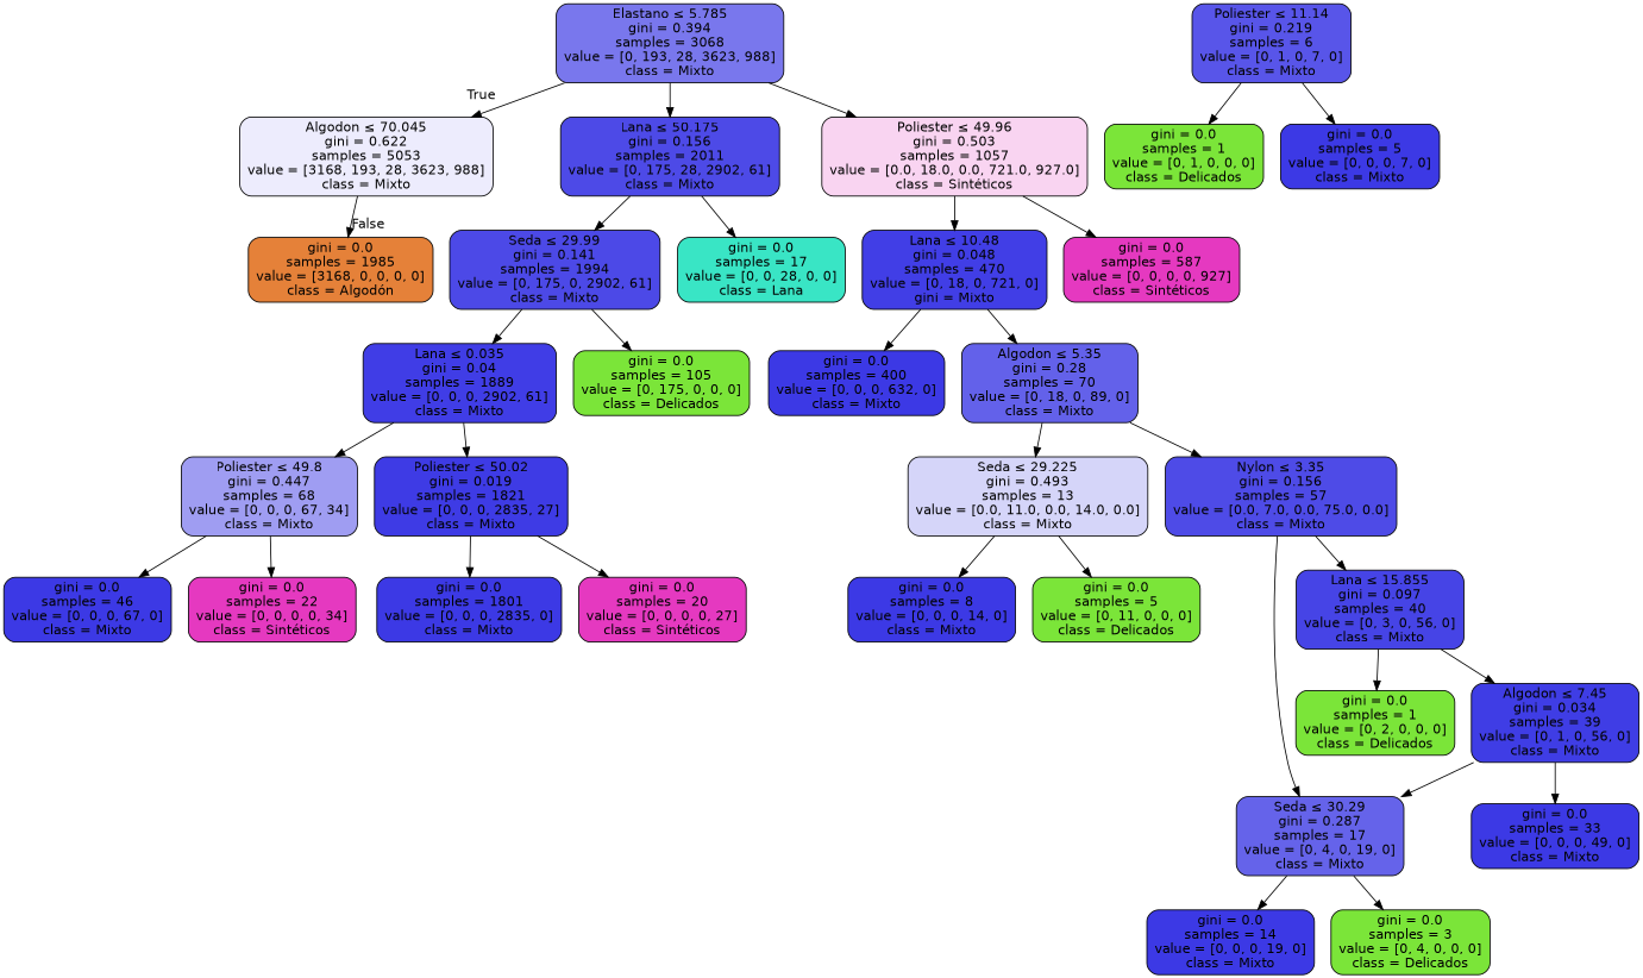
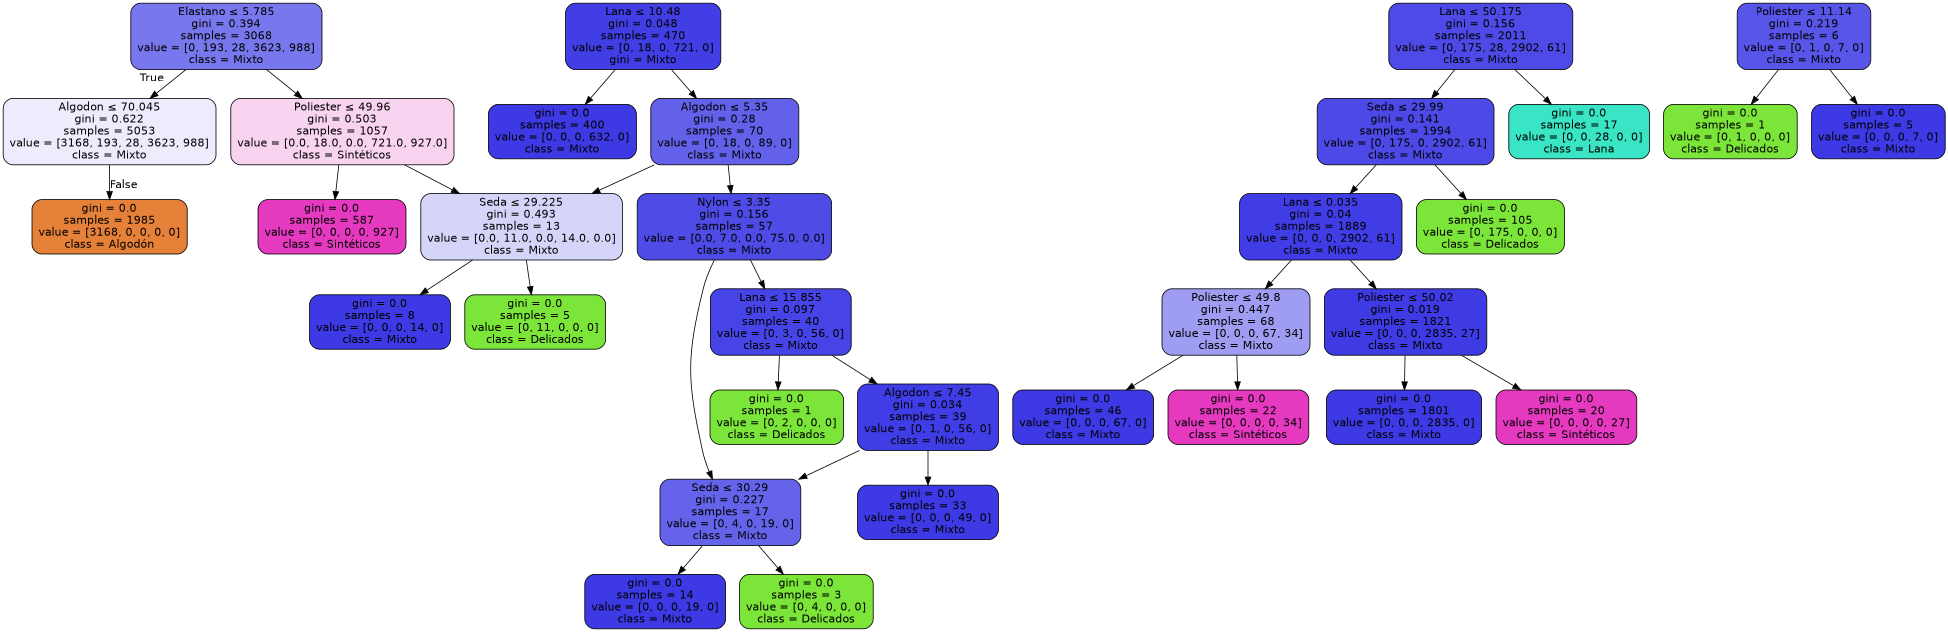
  digraph {
    node [color=black fillcolor="#3c39e5" fontname=helvetica shape=box style="filled, rounded"]
    edge [fontname=helvetica]
    n1 [fillcolor="#edecfd" label=<Algodon &le; 70.045<br/>gini = 0.622<br/>samples = 5053<br/>value = [3168, 193, 28, 3623, 988]<br/>class = Mixto>]
    n2 [fillcolor="#e58139" label=<gini = 0.0<br/>samples = 1985<br/>value = [3168, 0, 0, 0, 0]<br/>class = Algodón>]
    n3 [fillcolor="#7977ed" label=<Elastano &le; 5.785<br/>gini = 0.394<br/>samples = 3068<br/>value = [0, 193, 28, 3623, 988]<br/>class = Mixto>]
    n4 [fillcolor="#4d4ae7" label=<Lana &le; 50.175<br/>gini = 0.156<br/>samples = 2011<br/>value = [0, 175, 28, 2902, 61]<br/>class = Mixto>]
    n5 [fillcolor="#f9d4f1" label=<Poliester &le; 49.96<br/>gini = 0.503<br/>samples = 1057<br/>value = [0.0, 18.0, 0.0, 721.0, 927.0]<br/>class = Sintéticos>]
    n6 [fillcolor="#4c49e7" label=<Seda &le; 29.99<br/>gini = 0.141<br/>samples = 1994<br/>value = [0, 175, 0, 2902, 61]<br/>class = Mixto>]
    n7 [fillcolor="#39e5c5" label=<gini = 0.0<br/>samples = 17<br/>value = [0, 0, 28, 0, 0]<br/>class = Lana>]
    n8 [fillcolor="#413ee6" label=<Lana &le; 10.48<br/>gini = 0.048<br/>samples = 470<br/>value = [0, 18, 0, 721, 0]<br/>gini = Mixto>]
    n9 [fillcolor="#e539c0" label=<gini = 0.0<br/>samples = 587<br/>value = [0, 0, 0, 0, 927]<br/>class = Sintéticos>]
    n10 [fillcolor="#403de6" label=<Lana &le; 0.035<br/>gini = 0.04<br/>samples = 1889<br/>value = [0, 0, 0, 2902, 61]<br/>class = Mixto>]
    n11 [fillcolor="#7be539" label=<gini = 0.0<br/>samples = 105<br/>value = [0, 175, 0, 0, 0]<br/>class = Delicados>]
    n12 [fillcolor="#9f9df2" label=<Poliester &le; 49.8<br/>gini = 0.447<br/>samples = 68<br/>value = [0, 0, 0, 67, 34]<br/>class = Mixto>]
    n13 [fillcolor="#3e3be5" label=<Poliester &le; 50.02<br/>gini = 0.019<br/>samples = 1821<br/>value = [0, 0, 0, 2835, 27]<br/>class = Mixto>]
    n14 [label=<gini = 0.0<br/>samples = 46<br/>value = [0, 0, 0, 67, 0]<br/>class = Mixto>]
    n15 [fillcolor="#e539c0" label=<gini = 0.0<br/>samples = 22<br/>value = [0, 0, 0, 0, 34]<br/>class = Sintéticos>]
    n16 [label=<gini = 0.0<br/>samples = 1801<br/>value = [0, 0, 0, 2835, 0]<br/>class = Mixto>]
    n17 [fillcolor="#e539c0" label=<gini = 0.0<br/>samples = 20<br/>value = [0, 0, 0, 0, 27]<br/>class = Sintéticos>]
    n18 [label=<gini = 0.0<br/>samples = 400<br/>value = [0, 0, 0, 632, 0]<br/>class = Mixto>]
    n19 [fillcolor="#6361ea" label=<Algodon &le; 5.35<br/>gini = 0.28<br/>samples = 70<br/>value = [0, 18, 0, 89, 0]<br/>class = Mixto>]
    n20 [fillcolor="#d5d5f9" label=<Seda &le; 29.225<br/>gini = 0.493<br/>samples = 13<br/>value = [0.0, 11.0, 0.0, 14.0, 0.0]<br/>class = Mixto>]
    n21 [fillcolor="#4e4be7" label=<Nylon &le; 3.35<br/>gini = 0.156<br/>samples = 57<br/>value = [0.0, 7.0, 0.0, 75.0, 0.0]<br/>class = Mixto>]
    n22 [label=<gini = 0.0<br/>samples = 8<br/>value = [0, 0, 0, 14, 0]<br/>class = Mixto>]
    n23 [fillcolor="#7be539" label=<gini = 0.0<br/>samples = 5<br/>value = [0, 11, 0, 0, 0]<br/>class = Delicados>]
-   n24 [fillcolor="#6563ea" label=<Seda &le; 30.29<br/>gini = 0.287<br/>samples = 17<br/>value = [0, 4, 0, 19, 0]<br/>class = Mixto>]
+   n24 [fillcolor="#6563ea" label=<Seda &le; 30.29<br/>gini = 0.227<br/>samples = 17<br/>value = [0, 4, 0, 19, 0]<br/>class = Mixto>]
    n25 [fillcolor="#4644e6" label=<Lana &le; 15.855<br/>gini = 0.097<br/>samples = 40<br/>value = [0, 3, 0, 56, 0]<br/>class = Mixto>]
    n26 [label=<gini = 0.0<br/>samples = 14<br/>value = [0, 0, 0, 19, 0]<br/>class = Mixto>]
    n27 [fillcolor="#7be539" label=<gini = 0.0<br/>samples = 3<br/>value = [0, 4, 0, 0, 0]<br/>class = Delicados>]
    n28 [fillcolor="#7be539" label=<gini = 0.0<br/>samples = 1<br/>value = [0, 2, 0, 0, 0]<br/>class = Delicados>]
    n29 [fillcolor="#3f3de5" label=<Algodon &le; 7.45<br/>gini = 0.034<br/>samples = 39<br/>value = [0, 1, 0, 56, 0]<br/>class = Mixto>]
    n30 [label=<gini = 0.0<br/>samples = 33<br/>value = [0, 0, 0, 49, 0]<br/>class = Mixto>]
    n31 [fillcolor="#5855e9" label=<Poliester &le; 11.14<br/>gini = 0.219<br/>samples = 6<br/>value = [0, 1, 0, 7, 0]<br/>class = Mixto>]
    n32 [fillcolor="#7be539" label=<gini = 0.0<br/>samples = 1<br/>value = [0, 1, 0, 0, 0]<br/>class = Delicados>]
    n33 [label=<gini = 0.0<br/>samples = 5<br/>value = [0, 0, 0, 7, 0]<br/>class = Mixto>]
    n1 -> n2 [headlabel=False labelangle=-45 labeldistance=2.5]
    n3 -> n1 [headlabel=True labelangle=45 labeldistance=2.5]
-   n3 -> n4
    n3 -> n5
    n4 -> n6
    n4 -> n7
-   n5 -> n8
+   n5 -> n20
    n5 -> n9
    n6 -> n10
    n6 -> n11
    n8 -> n18
    n8 -> n19
    n10 -> n12
    n10 -> n13
    n12 -> n14
    n12 -> n15
    n13 -> n16
    n13 -> n17
    n19 -> n20
    n19 -> n21
    n20 -> n22
    n20 -> n23
    n21 -> n24
    n21 -> n25
    n24 -> n26
    n24 -> n27
    n25 -> n28
    n25 -> n29
    n29 -> n24
    n29 -> n30
    n31 -> n32
    n31 -> n33
  }
